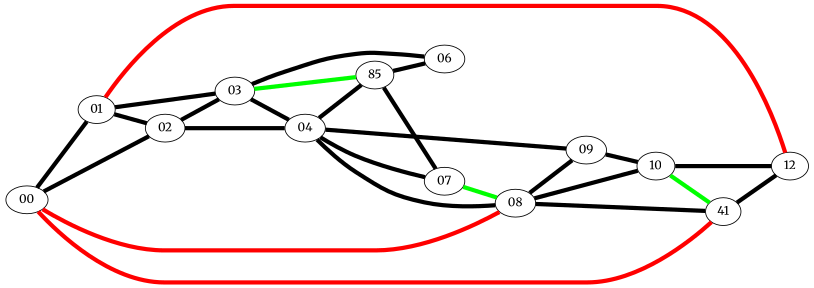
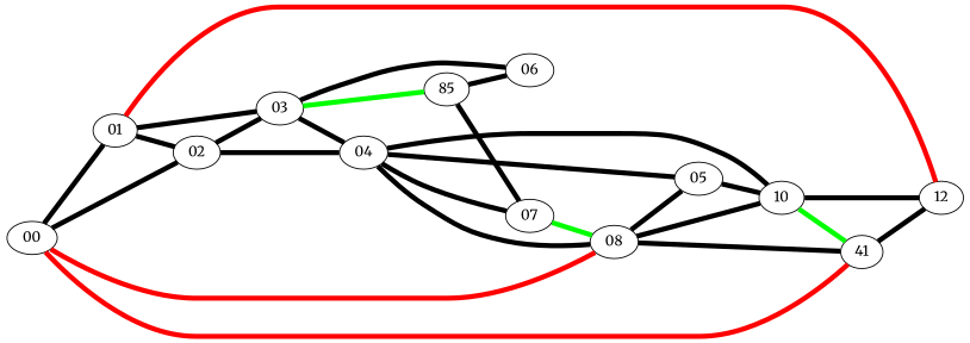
  graph {
    fontname=Merriweather
    rankdir=LR
    node [fontname=Merriweather]
    edge [color=black fontname=Merriweather penwidth=5]
    n1 [height=0 label=00 width=0]
    n2 [height=0 label=01 width=0]
    n3 [height=0 label=02 width=0]
    n4 [height=0 label=08 width=0]
    n5 [height=0 label=41 width=0]
    n6 [height=0 label=03 width=0]
    n7 [height=0 label=12 width=0]
    n8 [height=0 label=04 width=0]
-   n9 [height=0 label=09 width=0]
+   n9 [height=0 label=05 width=0]
    n10 [height=0 label=10 width=0]
    n11 [height=0 label=85 width=0]
    n12 [height=0 label=06 width=0]
    n13 [height=0 label=07 width=0]
    n1 -- n2
    n1 -- n3
    n1 -- n4 [color=red]
    n1 -- n5 [color=red]
    n2 -- n3
    n2 -- n6
    n2 -- n7 [color=red]
    n3 -- n6
    n3 -- n8
    n4 -- n5
    n4 -- n9
    n4 -- n10
    n5 -- n7
    n6 -- n8
    n6 -- n11 [color=green]
    n6 -- n12
    n8 -- n4
    n8 -- n9
-   n8 -- n11
+   n8 -- n10
    n8 -- n13
    n9 -- n10
    n10 -- n5 [color=green]
    n10 -- n7
    n11 -- n12
    n11 -- n13
    n13 -- n4 [color=green]
  }
